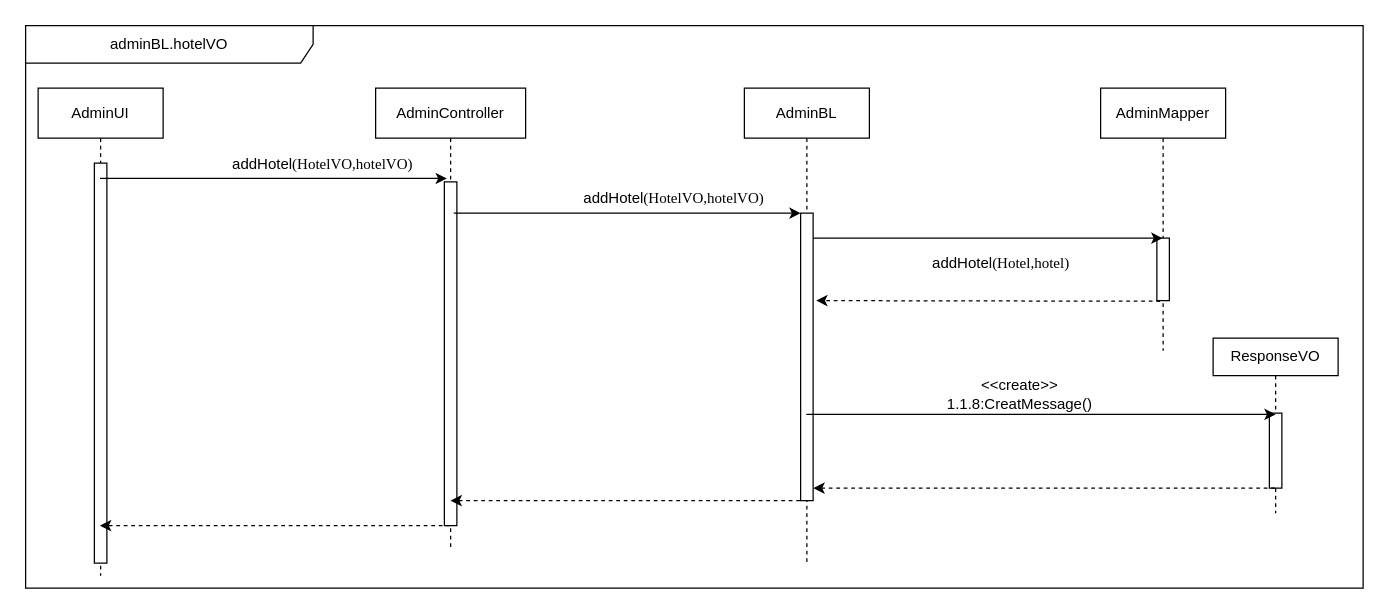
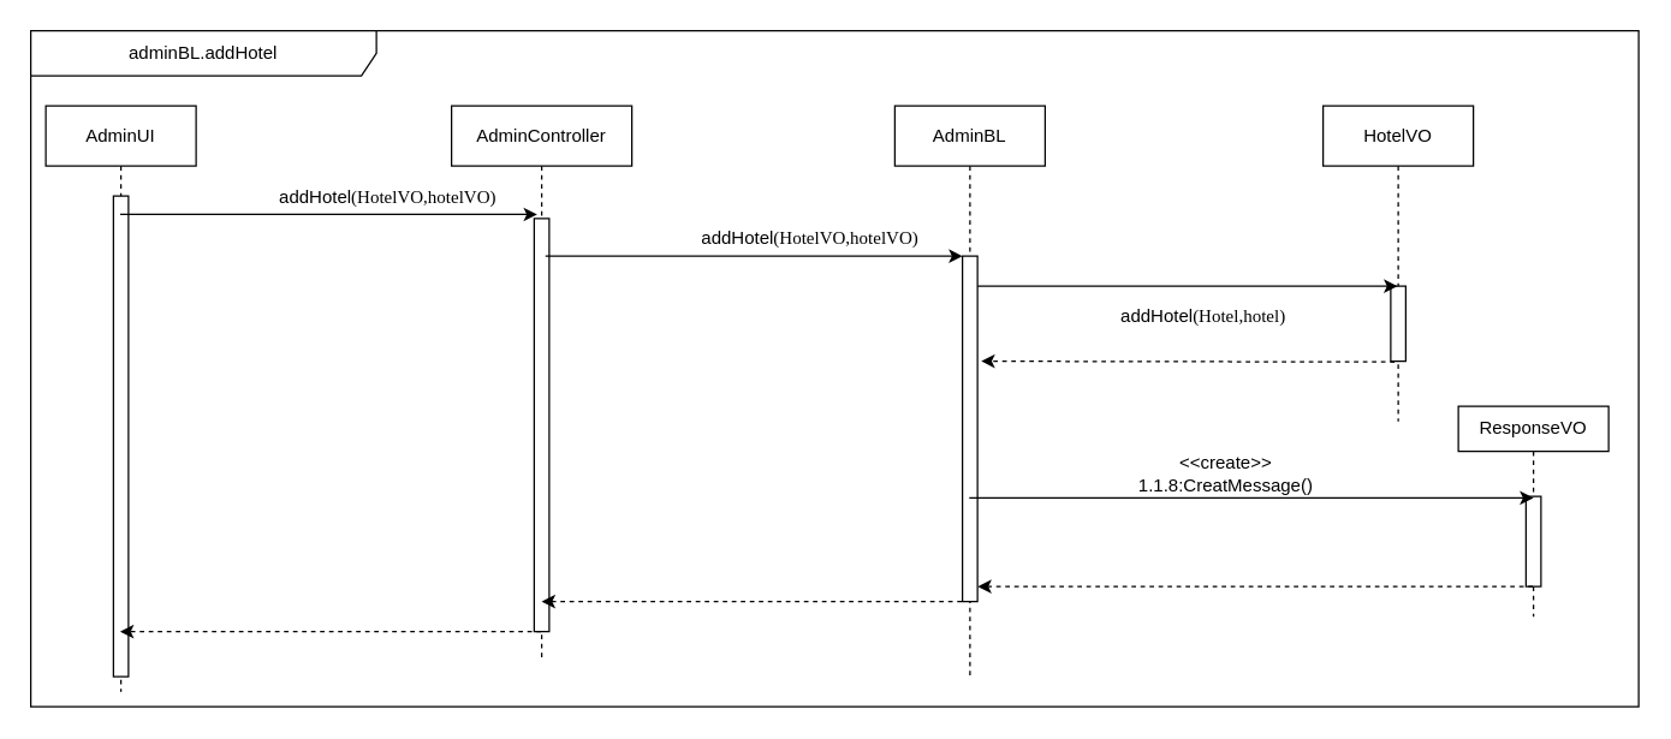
  <mxCell id="0" />
  <mxCell id="1" parent="0" />
- <mxCell id="2" value="adminBL.hotelVO" style="shape=umlFrame;whiteSpace=wrap;html=1;labelBackgroundColor=none;width=230;height=30;" parent="1" vertex="1"><mxGeometry x="20" y="20" width="1070" height="450" as="geometry" /></mxCell>
+ <mxCell id="2" value="adminBL.addHotel" style="shape=umlFrame;whiteSpace=wrap;html=1;labelBackgroundColor=none;width=230;height=30;" parent="1" vertex="1"><mxGeometry x="20" y="20" width="1070" height="450" as="geometry" /></mxCell>
  <mxCell id="3" value="AdminUI" style="shape=umlLifeline;perimeter=lifelinePerimeter;whiteSpace=wrap;html=1;container=1;collapsible=0;recursiveResize=0;outlineConnect=0;" parent="1" vertex="1"><mxGeometry x="30" y="70" width="100" height="390" as="geometry" /></mxCell>
  <mxCell id="4" value="" style="html=1;points=[];perimeter=orthogonalPerimeter;" parent="3" vertex="1"><mxGeometry x="45" y="60" width="10" height="320" as="geometry" /></mxCell>
  <mxCell id="5" value="AdminController" style="shape=umlLifeline;perimeter=lifelinePerimeter;whiteSpace=wrap;html=1;container=1;collapsible=0;recursiveResize=0;outlineConnect=0;" parent="1" vertex="1"><mxGeometry x="300" y="70" width="120" height="370" as="geometry" /></mxCell>
  <mxCell id="6" value="" style="html=1;points=[];perimeter=orthogonalPerimeter;" parent="5" vertex="1"><mxGeometry x="55" y="75" width="10" height="275" as="geometry" /></mxCell>
  <mxCell id="7" value="AdminBL" style="shape=umlLifeline;perimeter=lifelinePerimeter;whiteSpace=wrap;html=1;container=1;collapsible=0;recursiveResize=0;outlineConnect=0;" parent="1" vertex="1"><mxGeometry x="595" y="70" width="100" height="380" as="geometry" /></mxCell>
  <mxCell id="8" value="" style="html=1;points=[];perimeter=orthogonalPerimeter;" parent="7" vertex="1"><mxGeometry x="45" y="100" width="10" height="230" as="geometry" /></mxCell>
- <mxCell id="9" value="AdminMapper" style="shape=umlLifeline;perimeter=lifelinePerimeter;whiteSpace=wrap;html=1;container=1;collapsible=0;recursiveResize=0;outlineConnect=0;" parent="1" vertex="1"><mxGeometry x="880" y="70" width="100" height="210" as="geometry" /></mxCell>
+ <mxCell id="9" value="HotelVO" style="shape=umlLifeline;perimeter=lifelinePerimeter;whiteSpace=wrap;html=1;container=1;collapsible=0;recursiveResize=0;outlineConnect=0;" parent="1" vertex="1"><mxGeometry x="880" y="70" width="100" height="210" as="geometry" /></mxCell>
  <mxCell id="10" value="" style="html=1;points=[];perimeter=orthogonalPerimeter;" parent="9" vertex="1"><mxGeometry x="45" y="120" width="10" height="50" as="geometry" /></mxCell>
  <mxCell id="11" value="" style="endArrow=classic;html=1;dashed=1;" parent="1" source="5" target="3" edge="1"><mxGeometry width="50" height="50" relative="1" as="geometry"><mxPoint x="170" y="345" as="sourcePoint" /><mxPoint x="80" y="345" as="targetPoint" /><Array as="points"><mxPoint x="210" y="420" /></Array></mxGeometry></mxCell>
  <mxCell id="12" value="" style="endArrow=classic;html=1;entryX=0.2;entryY=-0.01;entryDx=0;entryDy=0;entryPerimeter=0;" parent="1" source="3" target="6" edge="1"><mxGeometry width="50" height="50" relative="1" as="geometry"><mxPoint x="235" y="145" as="sourcePoint" /><mxPoint x="350" y="145" as="targetPoint" /></mxGeometry></mxCell>
  <mxCell id="13" value="&lt;div style=&quot;text-align: justify&quot;&gt;&lt;pre style=&quot;background-color: rgb(255 , 255 , 255) ; font-family: &amp;#34;menlo&amp;#34; ; font-size: 9pt&quot;&gt;&lt;span style=&quot;text-align: center ; white-space: normal ; font-family: &amp;#34;helvetica&amp;#34;&quot;&gt;addHotel&lt;/span&gt;(HotelVO,hotelVO)&lt;/pre&gt;&lt;/div&gt;" style="text;html=1;align=right;verticalAlign=middle;resizable=0;points=[];labelBackgroundColor=none;" parent="12" vertex="1" connectable="0"><mxGeometry x="-0.496" y="10" relative="1" as="geometry"><mxPoint x="180.5" y="-2.25" as="offset" /></mxGeometry></mxCell>
  <mxCell id="14" value="" style="endArrow=classic;html=1;entryX=0.2;entryY=-0.01;entryDx=0;entryDy=0;entryPerimeter=0;" parent="1" edge="1"><mxGeometry width="50" height="50" relative="1" as="geometry"><mxPoint x="362.5" y="170" as="sourcePoint" /><mxPoint x="640" y="170" as="targetPoint" /></mxGeometry></mxCell>
  <mxCell id="15" value="" style="endArrow=classic;html=1;dashed=1;" parent="1" edge="1"><mxGeometry width="50" height="50" relative="1" as="geometry"><mxPoint x="639.5" y="400" as="sourcePoint" /><mxPoint x="360" y="400" as="targetPoint" /></mxGeometry></mxCell>
  <mxCell id="16" value="" style="endArrow=classic;html=1;" parent="1" target="9" edge="1"><mxGeometry width="50" height="50" relative="1" as="geometry"><mxPoint x="650" y="190" as="sourcePoint" /><mxPoint x="880" y="190" as="targetPoint" /></mxGeometry></mxCell>
  <mxCell id="17" value="" style="endArrow=classic;html=1;dashed=1;" parent="1" edge="1"><mxGeometry width="50" height="50" relative="1" as="geometry"><mxPoint x="927.5" y="240.5" as="sourcePoint" /><mxPoint x="652.5" y="240" as="targetPoint" /></mxGeometry></mxCell>
  <mxCell id="18" value="&lt;pre style=&quot;background-color: rgb(255 , 255 , 255) ; font-family: &amp;#34;menlo&amp;#34; ; font-size: 9pt&quot;&gt;&lt;pre style=&quot;font-family: &amp;#34;menlo&amp;#34; ; font-size: 9pt&quot;&gt;&lt;pre style=&quot;font-size: 9pt ; text-align: justify ; font-family: &amp;#34;menlo&amp;#34;&quot;&gt;&lt;pre style=&quot;font-size: 9pt ; font-family: &amp;#34;menlo&amp;#34;&quot;&gt;&lt;span style=&quot;text-align: center ; white-space: normal ; font-family: &amp;#34;helvetica&amp;#34;&quot;&gt;addHotel&lt;/span&gt;(Hotel,hotel)&lt;/pre&gt;&lt;/pre&gt;&lt;/pre&gt;&lt;/pre&gt;" style="text;html=1;align=center;verticalAlign=middle;resizable=0;points=[];autosize=1;" parent="1" vertex="1"><mxGeometry x="730" y="190" width="140" height="40" as="geometry" /></mxCell>
  <mxCell id="19" value="ResponseVO" style="shape=umlLifeline;perimeter=lifelinePerimeter;whiteSpace=wrap;html=1;container=1;collapsible=0;recursiveResize=0;outlineConnect=0;size=30;" parent="1" vertex="1"><mxGeometry x="970" y="270" width="100" height="140" as="geometry" /></mxCell>
  <mxCell id="20" value="" style="html=1;points=[];perimeter=orthogonalPerimeter;" parent="19" vertex="1"><mxGeometry x="45" y="60" width="10" height="60" as="geometry" /></mxCell>
  <mxCell id="21" value="" style="endArrow=classic;html=1;" parent="1" edge="1"><mxGeometry width="50" height="50" relative="1" as="geometry"><mxPoint x="644.5" y="331" as="sourcePoint" /><mxPoint x="1020" y="331" as="targetPoint" /></mxGeometry></mxCell>
  <mxCell id="22" value="&lt;span style=&quot;color: rgba(0 , 0 , 0 , 0) ; font-family: monospace ; font-size: 0px ; background-color: rgb(248 , 249 , 250)&quot;&gt;%3CmxGraphModel%3E%3Croot%3E%3CmxCell%20id%3D%220%22%2F%3E%3CmxCell%20id%3D%221%22%20parent%3D%220%22%2F%3E%3CmxCell%20id%3D%222%22%20value%3D%22%22%20style%3D%22endArrow%3Dclassic%3Bhtml%3D1%3Bdashed%3D1%3B%22%20edge%3D%221%22%20parent%3D%221%22%3E%3CmxGeometry%20width%3D%2250%22%20height%3D%2250%22%20relative%3D%221%22%20as%3D%22geometry%22%3E%3CmxPoint%20x%3D%22919.75%22%20y%3D%22380%22%20as%3D%22sourcePoint%22%2F%3E%3CmxPoint%20x%3D%22640.25%22%20y%3D%22380%22%20as%3D%22targetPoint%22%2F%3E%3C%2FmxGeometry%3E%3C%2FmxCell%3E%3C%2Froot%3E%3C%2FmxGraphModel%3E&lt;/span&gt;" style="endArrow=classic;html=1;dashed=1;" parent="1" source="19" edge="1"><mxGeometry width="50" height="50" relative="1" as="geometry"><mxPoint x="929.75" y="390" as="sourcePoint" /><mxPoint x="650.25" y="390" as="targetPoint" /></mxGeometry></mxCell>
  <mxCell id="23" value="&amp;lt;&amp;lt;create&amp;gt;&amp;gt;&lt;br&gt;1.1.8:CreatMessage()" style="text;html=1;align=center;verticalAlign=middle;resizable=0;points=[];autosize=1;" parent="1" vertex="1"><mxGeometry x="750" y="300" width="130" height="30" as="geometry" /></mxCell>
  <mxCell id="24" value="&lt;div style=&quot;text-align: justify&quot;&gt;&lt;/div&gt;&lt;pre style=&quot;background-color: rgb(255 , 255 , 255) ; font-family: &amp;#34;menlo&amp;#34; ; font-size: 9pt&quot;&gt;&lt;pre style=&quot;font-size: 9pt ; text-align: justify ; font-family: &amp;#34;menlo&amp;#34;&quot;&gt;&lt;pre style=&quot;font-size: 9pt ; font-family: &amp;#34;menlo&amp;#34;&quot;&gt;&lt;pre style=&quot;font-size: 9pt ; font-family: &amp;#34;menlo&amp;#34;&quot;&gt;&lt;span style=&quot;text-align: center ; white-space: normal ; font-family: &amp;#34;helvetica&amp;#34;&quot;&gt;addHotel&lt;/span&gt;(HotelVO,hotelVO)&lt;/pre&gt;&lt;/pre&gt;&lt;/pre&gt;&lt;/pre&gt;" style="text;html=1;align=right;verticalAlign=middle;resizable=0;points=[];labelBackgroundColor=none;" parent="1" vertex="1" connectable="0"><mxGeometry x="410" y="160" as="geometry"><mxPoint x="200.5" y="-2.25" as="offset" /></mxGeometry></mxCell>
